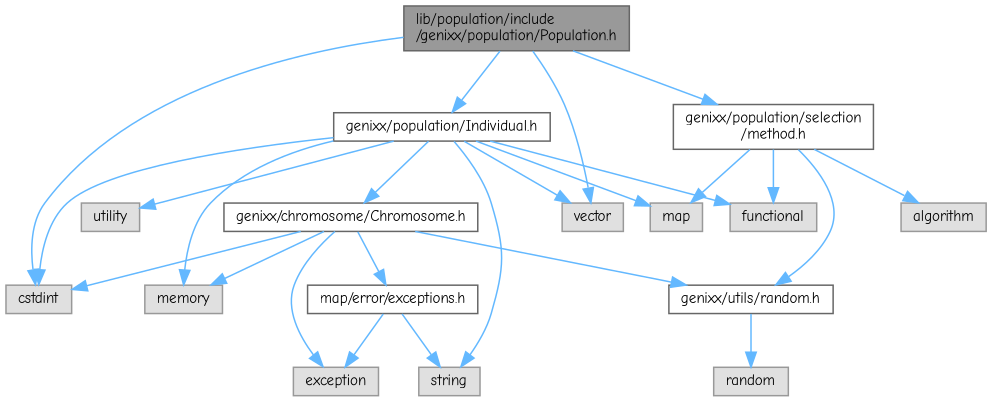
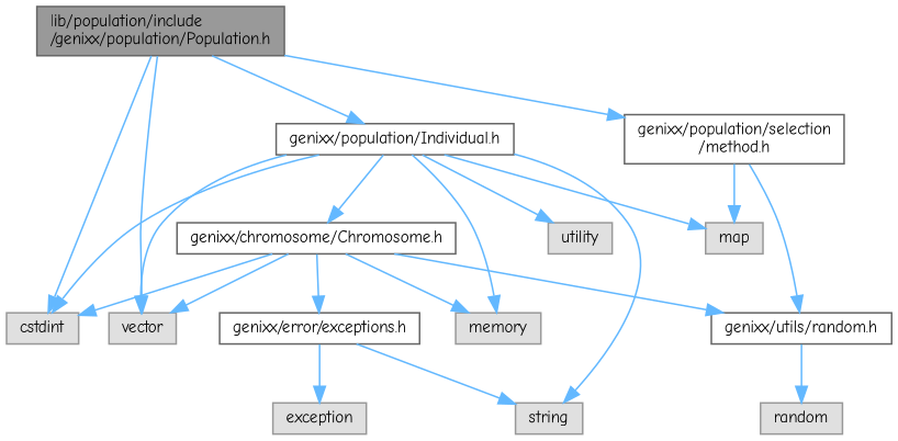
  digraph {
    fontname="Comic Neue"
    node [color=grey60 fillcolor="#E0E0E0" fontname="Comic Neue" fontsize=10 shape=box style=filled]
    edge [color=steelblue1 fontname="Comic Neue" fontsize=10 labelfontname=Helvetica labelfontsize=10 style=solid]
    n1 [color=gray40 fillcolor=grey60 fontcolor=black height=0.2 label="lib/population/include\l/genixx/population/Population.h" width=0.4]
    n2 [color=grey40 fillcolor=white height=0.2 label="genixx/population/Individual.h" width=0.4]
    n3 [height=0.2 label=cstdint width=0.4]
    n4 [height=0.2 label=vector width=0.4]
    n5 [color=grey40 fillcolor=white height=0.2 label="genixx/population/selection\l/method.h" width=0.4]
    n6 [color=grey40 fillcolor=white height=0.2 label="genixx/chromosome/Chromosome.h" width=0.4]
    n7 [height=0.2 label=string width=0.4]
    n8 [height=0.2 label=memory width=0.4]
-   n9 [height=0.2 label=functional width=0.4]
    n10 [height=0.2 label=map width=0.4]
    n11 [height=0.2 label=utility width=0.4]
    n12 [color=grey40 fillcolor=white height=0.2 label="genixx/utils/random.h" width=0.4]
-   n13 [height=0.2 label=algorithm width=0.4]
-   n14 [color=grey40 fillcolor=white height=0.2 label="map/error/exceptions.h" width=0.4]
+   n14 [color=grey40 fillcolor=white height=0.2 label="genixx/error/exceptions.h" width=0.4]
    n15 [height=0.2 label=exception width=0.4]
    n16 [height=0.2 label=random width=0.4]
    n1 -> n2
    n1 -> n3
    n1 -> n4
    n1 -> n5
    n2 -> n3
    n2 -> n4
    n2 -> n6
    n2 -> n7
    n2 -> n8
-   n2 -> n9
    n2 -> n10
    n2 -> n11
-   n5 -> n9
    n5 -> n10
    n5 -> n12
-   n5 -> n13
    n6 -> n3
-   n6 -> n15
+   n6 -> n4
    n6 -> n8
    n6 -> n12
    n6 -> n14
    n12 -> n16
    n14 -> n7
    n14 -> n15
  }
